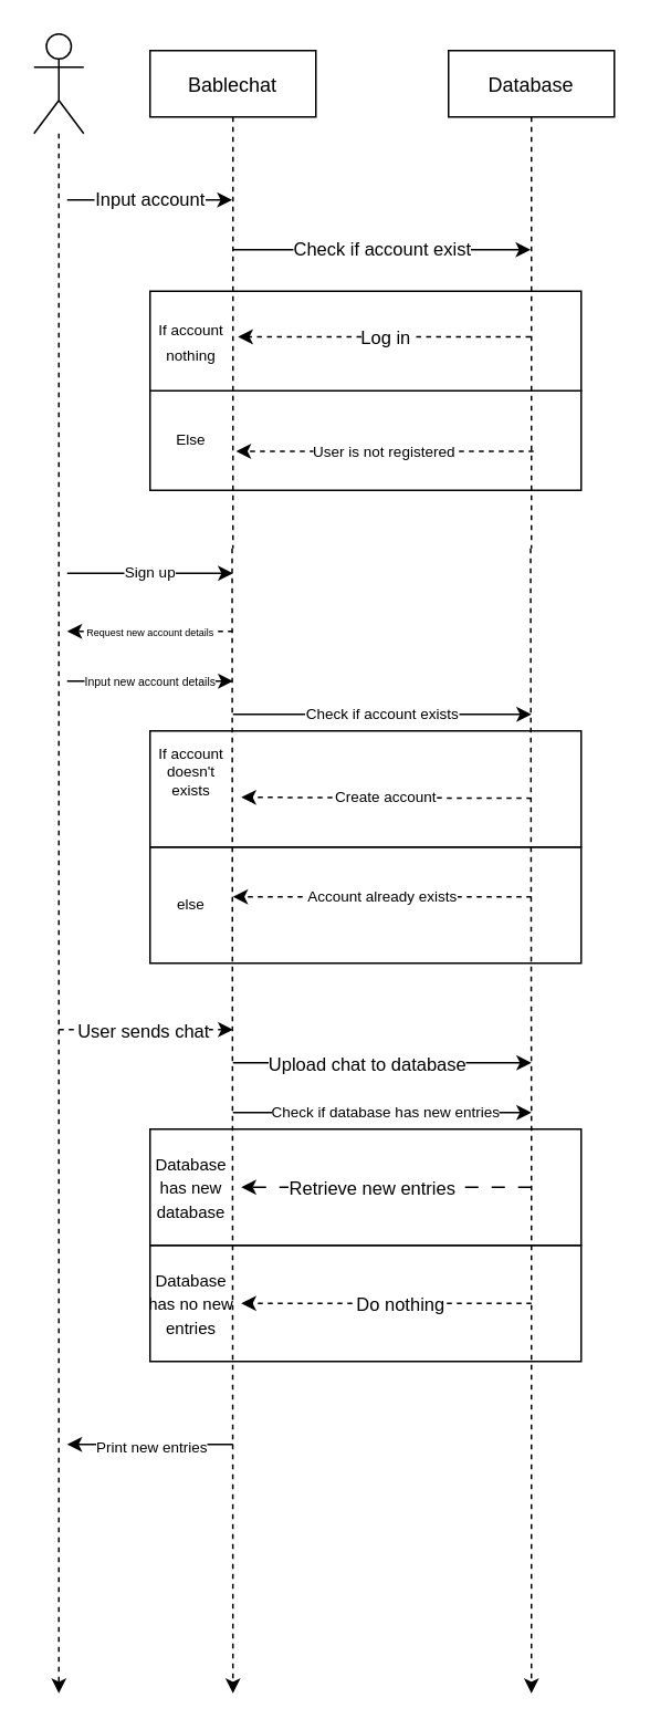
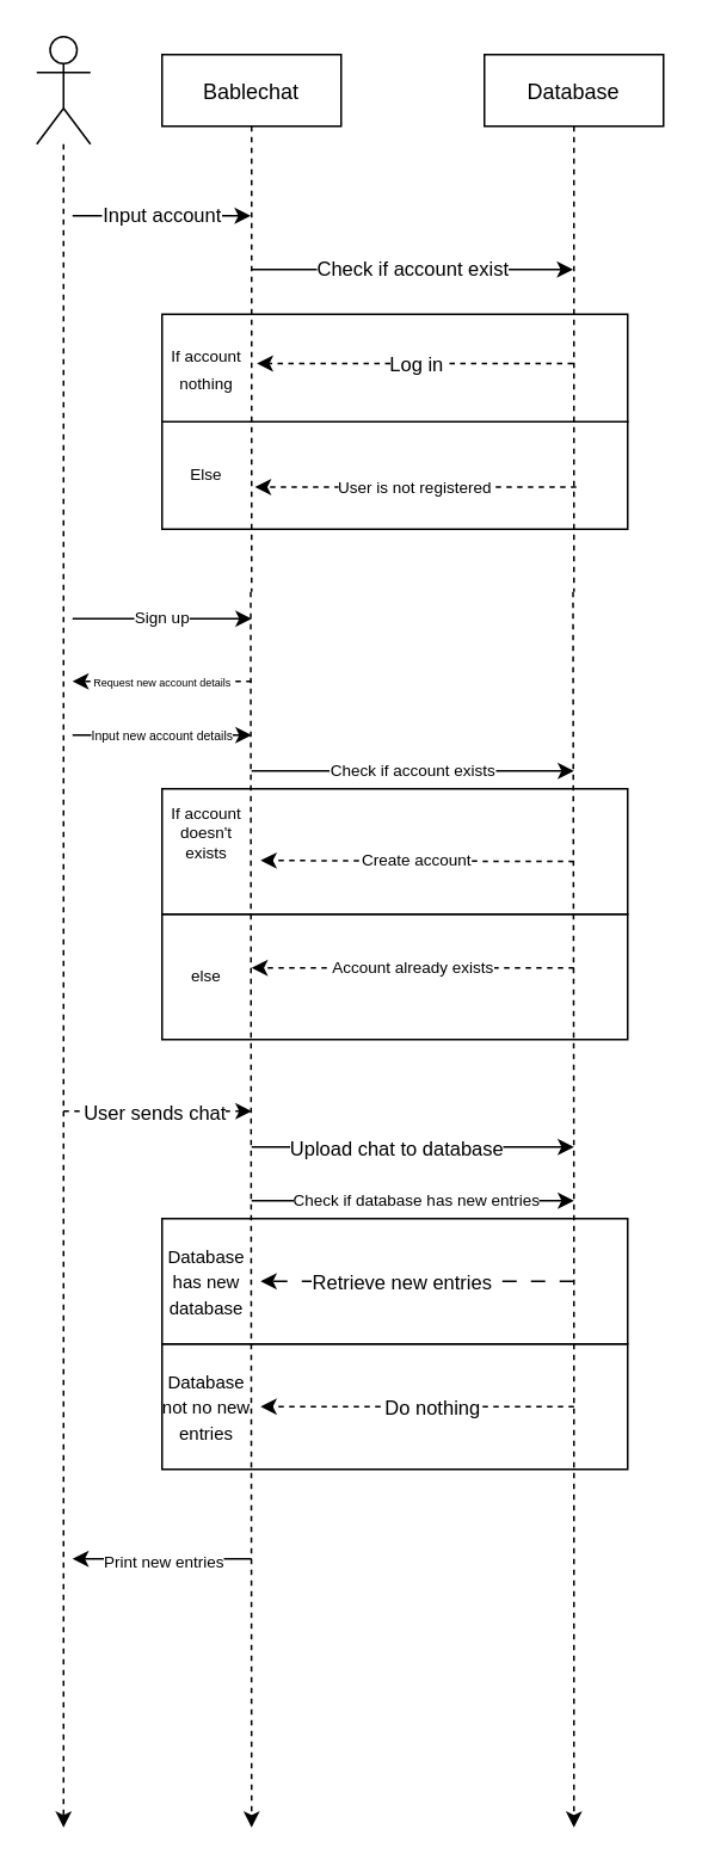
  <mxCell id="0" />
  <mxCell id="1" parent="0" />
  <mxCell id="2" value="" style="rounded=0;whiteSpace=wrap;html=1;fontSize=9;" vertex="1" parent="1"><mxGeometry x="90" y="750" width="260" height="70" as="geometry" /></mxCell>
  <mxCell id="3" value="" style="rounded=0;whiteSpace=wrap;html=1;fontSize=9;" vertex="1" parent="1"><mxGeometry x="90" y="680" width="260" height="70" as="geometry" /></mxCell>
  <mxCell id="4" value="" style="rounded=0;whiteSpace=wrap;html=1;fontSize=9;" parent="1" vertex="1"><mxGeometry x="90" y="510" width="260" height="70" as="geometry" /></mxCell>
  <mxCell id="5" value="" style="rounded=0;whiteSpace=wrap;html=1;fontSize=9;" parent="1" vertex="1"><mxGeometry x="90" y="440" width="260" height="70" as="geometry" /></mxCell>
  <mxCell id="6" value="" style="rounded=0;whiteSpace=wrap;html=1;fontSize=9;" parent="1" vertex="1"><mxGeometry x="90" y="235" width="260" height="60" as="geometry" /></mxCell>
  <mxCell id="7" value="" style="rounded=0;whiteSpace=wrap;html=1;" parent="1" vertex="1"><mxGeometry x="90" y="175" width="260" height="60" as="geometry" /></mxCell>
  <mxCell id="8" style="edgeStyle=orthogonalEdgeStyle;rounded=0;orthogonalLoop=1;jettySize=auto;html=1;dashed=1;strokeColor=default;fontSize=9;" parent="1" source="9" edge="1"><mxGeometry relative="1" as="geometry"><mxPoint x="140" y="1020" as="targetPoint" /><Array as="points"><mxPoint x="140" y="1013" /></Array></mxGeometry></mxCell>
  <mxCell id="9" value="Bablechat" style="shape=umlLifeline;perimeter=lifelinePerimeter;container=1;collapsible=0;recursiveResize=0;rounded=0;shadow=0;strokeWidth=1;" parent="1" vertex="1"><mxGeometry x="90" y="30" width="100" height="300" as="geometry" /></mxCell>
  <mxCell id="10" value="Check if account exist" style="endArrow=classic;html=1;rounded=0;strokeColor=default;" parent="9" target="12" edge="1"><mxGeometry width="50" height="50" relative="1" as="geometry"><mxPoint x="50" y="120" as="sourcePoint" /><mxPoint x="100" y="70" as="targetPoint" /></mxGeometry></mxCell>
  <mxCell id="11" style="edgeStyle=orthogonalEdgeStyle;rounded=0;orthogonalLoop=1;jettySize=auto;html=1;dashed=1;strokeColor=default;fontSize=9;" parent="1" source="12" edge="1"><mxGeometry relative="1" as="geometry"><mxPoint x="320" y="1020" as="targetPoint" /></mxGeometry></mxCell>
  <mxCell id="12" value="Database" style="shape=umlLifeline;perimeter=lifelinePerimeter;container=1;collapsible=0;recursiveResize=0;rounded=0;shadow=0;strokeWidth=1;" parent="1" vertex="1"><mxGeometry x="270" y="30" width="100" height="300" as="geometry" /></mxCell>
  <mxCell id="13" style="edgeStyle=orthogonalEdgeStyle;rounded=0;orthogonalLoop=1;jettySize=auto;html=1;dashed=1;strokeColor=default;" parent="1" source="14" edge="1"><mxGeometry relative="1" as="geometry"><mxPoint x="35" y="1020" as="targetPoint" /></mxGeometry></mxCell>
  <mxCell id="14" value="" style="shape=umlActor;verticalLabelPosition=bottom;verticalAlign=top;html=1;outlineConnect=0;" parent="1" vertex="1"><mxGeometry x="20" y="20" width="30" height="60" as="geometry" /></mxCell>
  <mxCell id="15" value="Input account" style="endArrow=classic;html=1;rounded=0;strokeColor=default;" parent="1" target="9" edge="1"><mxGeometry width="50" height="50" relative="1" as="geometry"><mxPoint x="40" y="120" as="sourcePoint" /><mxPoint x="90" y="70" as="targetPoint" /></mxGeometry></mxCell>
  <mxCell id="16" value="Log in" style="endArrow=classic;html=1;rounded=0;strokeColor=default;entryX=0.53;entryY=0.575;entryDx=0;entryDy=0;entryPerimeter=0;dashed=1;" parent="1" source="12" target="9" edge="1"><mxGeometry width="50" height="50" relative="1" as="geometry"><mxPoint x="240" y="240" as="sourcePoint" /><mxPoint x="290" y="190" as="targetPoint" /></mxGeometry></mxCell>
  <mxCell id="17" value="&lt;font style=&quot;font-size: 9px;&quot;&gt;If account &lt;br&gt;nothing&lt;br&gt;&lt;/font&gt;" style="text;html=1;strokeColor=none;fillColor=none;align=center;verticalAlign=middle;whiteSpace=wrap;rounded=0;" parent="1" vertex="1"><mxGeometry x="70" y="180" width="90" height="50" as="geometry" /></mxCell>
  <mxCell id="18" value="User is not registered" style="endArrow=classic;html=1;rounded=0;dashed=1;strokeColor=default;fontSize=9;exitX=0.513;exitY=0.805;exitDx=0;exitDy=0;exitPerimeter=0;entryX=0.519;entryY=0.805;entryDx=0;entryDy=0;entryPerimeter=0;" parent="1" source="12" target="9" edge="1"><mxGeometry width="50" height="50" relative="1" as="geometry"><mxPoint x="150" y="220" as="sourcePoint" /><mxPoint x="200" y="170" as="targetPoint" /></mxGeometry></mxCell>
  <mxCell id="19" value="Else" style="text;html=1;strokeColor=none;fillColor=none;align=center;verticalAlign=middle;whiteSpace=wrap;rounded=0;fontSize=9;" parent="1" vertex="1"><mxGeometry x="85" y="250" width="60" height="30" as="geometry" /></mxCell>
  <mxCell id="20" value="Sign up" style="endArrow=classic;html=1;rounded=0;strokeColor=default;fontSize=9;" parent="1" edge="1"><mxGeometry width="50" height="50" relative="1" as="geometry"><mxPoint x="40" y="345" as="sourcePoint" /><mxPoint x="140" y="345" as="targetPoint" /></mxGeometry></mxCell>
  <mxCell id="21" value="&lt;font style=&quot;font-size: 7px;&quot;&gt;Input new account details&lt;/font&gt;" style="endArrow=classic;html=1;rounded=0;strokeColor=default;fontSize=9;" parent="1" edge="1"><mxGeometry width="50" height="50" relative="1" as="geometry"><mxPoint x="40" y="410" as="sourcePoint" /><mxPoint x="140" y="410" as="targetPoint" /></mxGeometry></mxCell>
  <mxCell id="22" value="Check if account exists" style="endArrow=classic;html=1;rounded=0;strokeColor=default;fontSize=9;" parent="1" edge="1"><mxGeometry width="50" height="50" relative="1" as="geometry"><mxPoint x="140" y="430" as="sourcePoint" /><mxPoint x="320" y="430" as="targetPoint" /></mxGeometry></mxCell>
  <mxCell id="23" value="If account doesn't &lt;br&gt;exists" style="text;html=1;strokeColor=none;fillColor=none;align=center;verticalAlign=middle;whiteSpace=wrap;rounded=0;fontSize=9;" parent="1" vertex="1"><mxGeometry x="85" y="450" width="60" height="30" as="geometry" /></mxCell>
  <mxCell id="24" value="Create account" style="endArrow=classic;html=1;rounded=0;strokeColor=default;fontSize=9;entryX=1;entryY=1;entryDx=0;entryDy=0;dashed=1;" parent="1" target="23" edge="1"><mxGeometry width="50" height="50" relative="1" as="geometry"><mxPoint x="320" y="480.593" as="sourcePoint" /><mxPoint x="160" y="320" as="targetPoint" /></mxGeometry></mxCell>
  <mxCell id="25" value="Account already exists" style="endArrow=classic;html=1;rounded=0;dashed=1;strokeColor=default;fontSize=9;" parent="1" edge="1"><mxGeometry width="50" height="50" relative="1" as="geometry"><mxPoint x="320" y="540" as="sourcePoint" /><mxPoint x="140" y="540" as="targetPoint" /></mxGeometry></mxCell>
  <mxCell id="26" value="else" style="text;html=1;strokeColor=none;fillColor=none;align=center;verticalAlign=middle;whiteSpace=wrap;rounded=0;fontSize=9;" parent="1" vertex="1"><mxGeometry x="85" y="530" width="60" height="30" as="geometry" /></mxCell>
  <mxCell id="27" value="&lt;font style=&quot;font-size: 6px;&quot;&gt;Request new account details&lt;/font&gt;" style="endArrow=classic;html=1;rounded=0;dashed=1;strokeColor=default;fontSize=9;" parent="1" edge="1"><mxGeometry width="50" height="50" relative="1" as="geometry"><mxPoint x="140" y="380" as="sourcePoint" /><mxPoint x="40" y="380" as="targetPoint" /></mxGeometry></mxCell>
  <mxCell id="28" value="" style="endArrow=classic;html=1;rounded=0;dashed=1;" edge="1" parent="1"><mxGeometry width="50" height="50" relative="1" as="geometry"><mxPoint x="35" y="620" as="sourcePoint" /><mxPoint x="140" y="620" as="targetPoint" /></mxGeometry></mxCell>
  <mxCell id="29" value="User sends chat" style="edgeLabel;html=1;align=center;verticalAlign=middle;resizable=0;points=[];" vertex="1" connectable="0" parent="28"><mxGeometry x="-0.467" relative="1" as="geometry"><mxPoint x="22" as="offset" /></mxGeometry></mxCell>
  <mxCell id="30" value="" style="endArrow=classic;html=1;rounded=0;" edge="1" parent="1"><mxGeometry width="50" height="50" relative="1" as="geometry"><mxPoint x="140" y="640" as="sourcePoint" /><mxPoint x="320" y="640" as="targetPoint" /></mxGeometry></mxCell>
  <mxCell id="31" value="Upload chat to database" style="edgeLabel;html=1;align=center;verticalAlign=middle;resizable=0;points=[];" vertex="1" connectable="0" parent="30"><mxGeometry x="0.204" y="-2" relative="1" as="geometry"><mxPoint x="-28" y="-2" as="offset" /></mxGeometry></mxCell>
  <mxCell id="32" value="" style="endArrow=classic;html=1;rounded=0;" edge="1" parent="1"><mxGeometry width="50" height="50" relative="1" as="geometry"><mxPoint x="140" y="670" as="sourcePoint" /><mxPoint x="320" y="670" as="targetPoint" /></mxGeometry></mxCell>
  <mxCell id="33" value="Check if database has new entries" style="edgeLabel;html=1;align=center;verticalAlign=middle;resizable=0;points=[];fontSize=9;" vertex="1" connectable="0" parent="32"><mxGeometry x="-0.361" y="1" relative="1" as="geometry"><mxPoint x="33" as="offset" /></mxGeometry></mxCell>
  <mxCell id="34" value="&lt;font style=&quot;font-size: 10px;&quot;&gt;Database has new database&lt;/font&gt;" style="text;html=1;strokeColor=none;fillColor=none;align=center;verticalAlign=middle;whiteSpace=wrap;rounded=0;" vertex="1" parent="1"><mxGeometry x="85" y="700" width="60" height="30" as="geometry" /></mxCell>
- <mxCell id="35" value="&lt;font style=&quot;font-size: 10px;&quot;&gt;Database has no new entries&lt;/font&gt;" style="text;html=1;strokeColor=none;fillColor=none;align=center;verticalAlign=middle;whiteSpace=wrap;rounded=0;" vertex="1" parent="1"><mxGeometry x="85" y="770" width="60" height="30" as="geometry" /></mxCell>
+ <mxCell id="35" value="&lt;font style=&quot;font-size: 10px;&quot;&gt;Database not no new entries&lt;/font&gt;" style="text;html=1;strokeColor=none;fillColor=none;align=center;verticalAlign=middle;whiteSpace=wrap;rounded=0;" vertex="1" parent="1"><mxGeometry x="85" y="770" width="60" height="30" as="geometry" /></mxCell>
  <mxCell id="36" value="" style="endArrow=classic;html=1;rounded=0;entryX=1;entryY=0.5;entryDx=0;entryDy=0;dashed=1;dashPattern=8 8;" edge="1" parent="1" target="34"><mxGeometry width="50" height="50" relative="1" as="geometry"><mxPoint x="320" y="715" as="sourcePoint" /><mxPoint x="370" y="670" as="targetPoint" /></mxGeometry></mxCell>
  <mxCell id="37" value="Retrieve new entries" style="edgeLabel;html=1;align=center;verticalAlign=middle;resizable=0;points=[];" vertex="1" connectable="0" parent="36"><mxGeometry x="0.105" relative="1" as="geometry"><mxPoint as="offset" /></mxGeometry></mxCell>
  <mxCell id="38" value="" style="endArrow=classic;html=1;rounded=0;entryX=1;entryY=0.5;entryDx=0;entryDy=0;dashed=1;" edge="1" parent="1" target="35"><mxGeometry width="50" height="50" relative="1" as="geometry"><mxPoint x="320" y="785" as="sourcePoint" /><mxPoint x="370" y="740" as="targetPoint" /></mxGeometry></mxCell>
  <mxCell id="39" value="Do nothing" style="edgeLabel;html=1;align=center;verticalAlign=middle;resizable=0;points=[];" vertex="1" connectable="0" parent="38"><mxGeometry x="-0.2" y="1" relative="1" as="geometry"><mxPoint x="-10" y="-1" as="offset" /></mxGeometry></mxCell>
  <mxCell id="40" value="" style="endArrow=classic;html=1;rounded=0;" edge="1" parent="1"><mxGeometry width="50" height="50" relative="1" as="geometry"><mxPoint x="140" y="870" as="sourcePoint" /><mxPoint x="40" y="870" as="targetPoint" /></mxGeometry></mxCell>
  <mxCell id="41" value="&lt;font style=&quot;font-size: 9px;&quot;&gt;Print new entries&lt;/font&gt;" style="edgeLabel;html=1;align=center;verticalAlign=middle;resizable=0;points=[];" vertex="1" connectable="0" parent="40"><mxGeometry x="-0.3" y="-2" relative="1" as="geometry"><mxPoint x="-15" y="2" as="offset" /></mxGeometry></mxCell>
